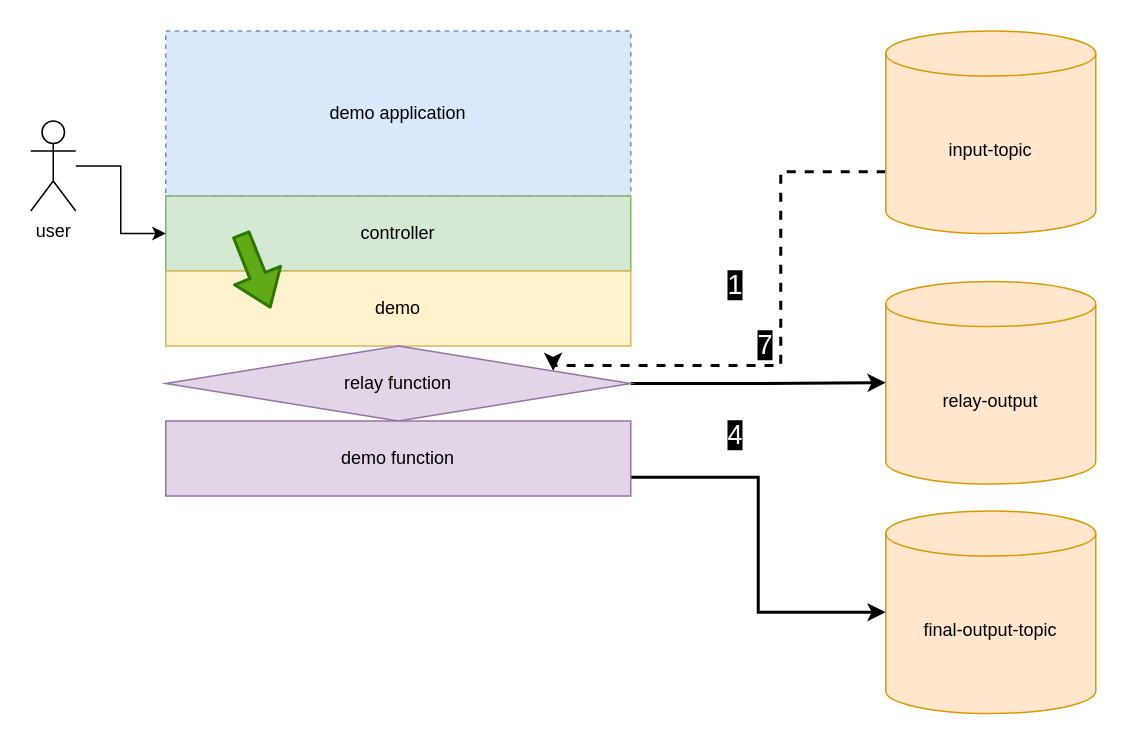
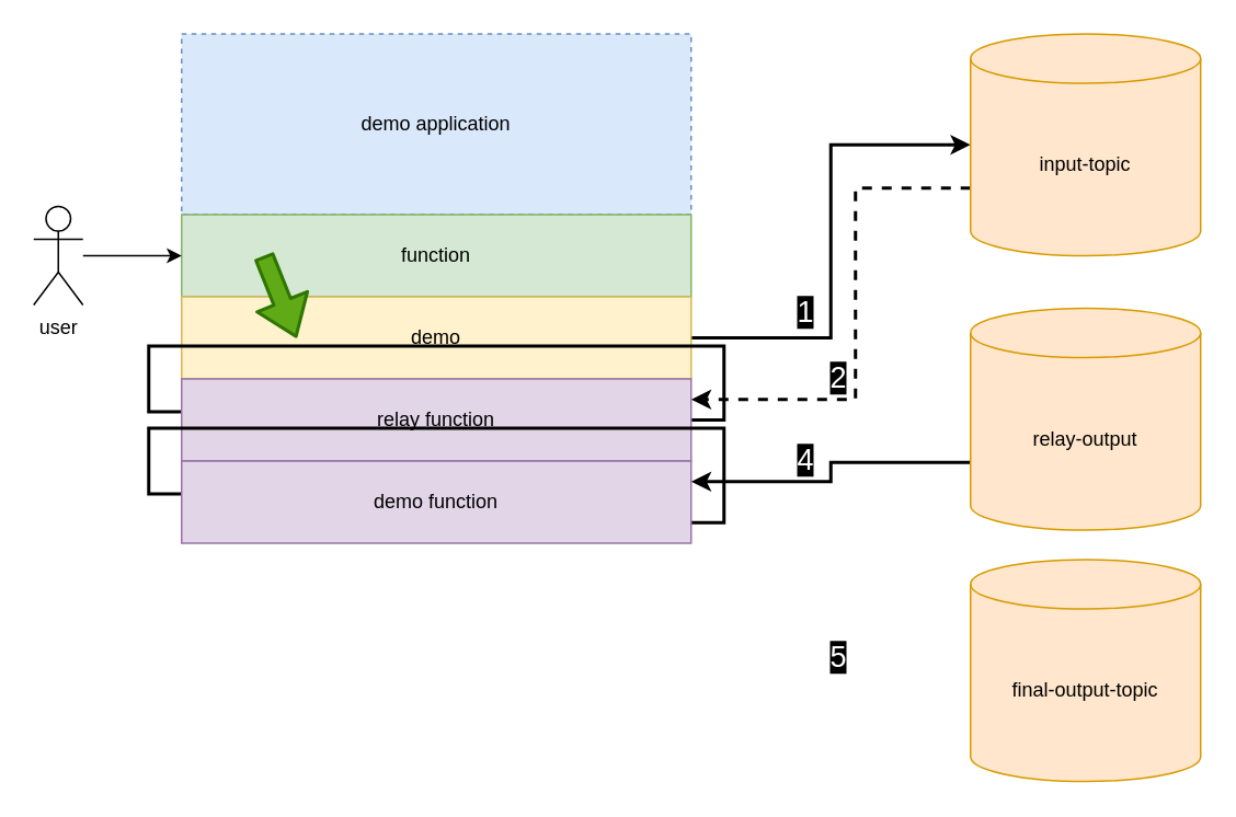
  <mxCell id="0" />
  <mxCell id="1" parent="0" />
  <mxCell id="2" value="demo application" style="rounded=0;whiteSpace=wrap;html=1;fillColor=#dae8fc;strokeColor=#6c8ebf;dashed=1;" vertex="1" parent="1"><mxGeometry x="110" y="20" width="310" height="110" as="geometry" /></mxCell>
- <mxCell id="3" value="controller" style="rounded=0;whiteSpace=wrap;html=1;fillColor=#d5e8d4;strokeColor=#82b366;" vertex="1" parent="1"><mxGeometry x="110" y="130" width="310" height="50" as="geometry" /></mxCell>
+ <mxCell id="3" value="function" style="rounded=0;whiteSpace=wrap;html=1;fillColor=#d5e8d4;strokeColor=#82b366;" vertex="1" parent="1"><mxGeometry x="110" y="130" width="310" height="50" as="geometry" /></mxCell>
+ <mxCell id="4" style="edgeStyle=orthogonalEdgeStyle;rounded=0;orthogonalLoop=1;jettySize=auto;html=1;exitX=1;exitY=0.5;exitDx=0;exitDy=0;entryX=0;entryY=0.5;entryDx=0;entryDy=0;entryPerimeter=0;strokeWidth=2;" edge="1" parent="1" source="5" target="9"><mxGeometry relative="1" as="geometry" /></mxCell>
  <mxCell id="5" value="demo" style="rounded=0;whiteSpace=wrap;html=1;fillColor=#fff2cc;strokeColor=#d6b656;" vertex="1" parent="1"><mxGeometry x="110" y="180" width="310" height="50" as="geometry" /></mxCell>
  <mxCell id="6" style="edgeStyle=orthogonalEdgeStyle;rounded=0;orthogonalLoop=1;jettySize=auto;html=1;entryX=0;entryY=0.5;entryDx=0;entryDy=0;" edge="1" parent="1" source="7" target="3"><mxGeometry relative="1" as="geometry" /></mxCell>
- <mxCell id="7" value="user" style="shape=umlActor;verticalLabelPosition=bottom;verticalAlign=top;html=1;outlineConnect=0;" vertex="1" parent="1"><mxGeometry x="20" y="80" width="30" height="60" as="geometry" /></mxCell>
+ <mxCell id="7" value="user" style="shape=umlActor;verticalLabelPosition=bottom;verticalAlign=top;html=1;outlineConnect=0;" vertex="1" parent="1"><mxGeometry x="20" y="125" width="30" height="60" as="geometry" /></mxCell>
  <mxCell id="8" style="edgeStyle=orthogonalEdgeStyle;rounded=0;orthogonalLoop=1;jettySize=auto;html=1;exitX=0;exitY=0;exitDx=0;exitDy=93.75;exitPerimeter=0;entryX=1;entryY=0.25;entryDx=0;entryDy=0;strokeWidth=2;dashed=1;" edge="1" parent="1" source="9" target="11"><mxGeometry relative="1" as="geometry"><Array as="points"><mxPoint x="520" y="114" /><mxPoint x="520" y="243" /></Array></mxGeometry></mxCell>
  <mxCell id="9" value="input-topic" style="shape=cylinder3;whiteSpace=wrap;html=1;boundedLbl=1;backgroundOutline=1;size=15;fillColor=#ffe6cc;strokeColor=#d79b00;" vertex="1" parent="1"><mxGeometry x="590" y="20" width="140" height="135" as="geometry" /></mxCell>
- <mxCell id="10" style="edgeStyle=orthogonalEdgeStyle;rounded=0;orthogonalLoop=1;jettySize=auto;html=1;exitX=1;exitY=0.5;exitDx=0;exitDy=0;entryX=0;entryY=0.5;entryDx=0;entryDy=0;entryPerimeter=0;strokeWidth=2;" edge="1" parent="1" source="11" target="13"><mxGeometry relative="1" as="geometry" /></mxCell>
- <mxCell id="11" value="relay function" style="rhombus;whiteSpace=wrap;html=1;fillColor=#e1d5e7;strokeColor=#9673a6;" vertex="1" parent="1"><mxGeometry x="110" y="230" width="310" height="50" as="geometry" /></mxCell>
+ <mxCell id="10" style="edgeStyle=orthogonalEdgeStyle;rounded=0;orthogonalLoop=1;jettySize=auto;html=1;exitX=1;exitY=0.5;exitDx=0;exitDy=0;strokeWidth=2;" edge="1" parent="1" source="11" target="5"><mxGeometry relative="1" as="geometry" /></mxCell>
+ <mxCell id="11" value="relay function" style="rounded=0;whiteSpace=wrap;html=1;fillColor=#e1d5e7;strokeColor=#9673a6;" vertex="1" parent="1"><mxGeometry x="110" y="230" width="310" height="50" as="geometry" /></mxCell>
+ <mxCell id="12" style="edgeStyle=orthogonalEdgeStyle;rounded=0;orthogonalLoop=1;jettySize=auto;html=1;exitX=0;exitY=0;exitDx=0;exitDy=93.75;exitPerimeter=0;entryX=1;entryY=0.25;entryDx=0;entryDy=0;strokeWidth=2;" edge="1" parent="1" source="13" target="15"><mxGeometry relative="1" as="geometry" /></mxCell>
  <mxCell id="13" value="relay-output" style="shape=cylinder3;whiteSpace=wrap;html=1;boundedLbl=1;backgroundOutline=1;size=15;fillColor=#ffe6cc;strokeColor=#d79b00;" vertex="1" parent="1"><mxGeometry x="590" y="187" width="140" height="135" as="geometry" /></mxCell>
- <mxCell id="14" style="edgeStyle=orthogonalEdgeStyle;rounded=0;orthogonalLoop=1;jettySize=auto;html=1;exitX=1;exitY=0.75;exitDx=0;exitDy=0;entryX=0;entryY=0.5;entryDx=0;entryDy=0;entryPerimeter=0;strokeWidth=2;" edge="1" parent="1" source="15" target="16"><mxGeometry relative="1" as="geometry" /></mxCell>
+ <mxCell id="14" style="edgeStyle=orthogonalEdgeStyle;rounded=0;orthogonalLoop=1;jettySize=auto;html=1;exitX=1;exitY=0.75;exitDx=0;exitDy=0;strokeWidth=2;" edge="1" parent="1" source="15" target="11"><mxGeometry relative="1" as="geometry" /></mxCell>
  <mxCell id="15" value="demo function" style="rounded=0;whiteSpace=wrap;html=1;fillColor=#e1d5e7;strokeColor=#9673a6;" vertex="1" parent="1"><mxGeometry x="110" y="280" width="310" height="50" as="geometry" /></mxCell>
  <mxCell id="16" value="final-output-topic" style="shape=cylinder3;whiteSpace=wrap;html=1;boundedLbl=1;backgroundOutline=1;size=15;fillColor=#ffe6cc;strokeColor=#d79b00;" vertex="1" parent="1"><mxGeometry x="590" y="340" width="140" height="135" as="geometry" /></mxCell>
  <mxCell id="17" value="&lt;span style=&quot;background-color: rgb(0, 0, 0); font-size: 18px;&quot;&gt;&lt;font color=&quot;#ffffff&quot; style=&quot;font-size: 18px;&quot;&gt;1&lt;/font&gt;&lt;/span&gt;" style="text;html=1;strokeColor=none;fillColor=none;align=center;verticalAlign=middle;whiteSpace=wrap;rounded=0;fontSize=18;" vertex="1" parent="1"><mxGeometry x="470" y="180" width="40" height="20" as="geometry" /></mxCell>
- <mxCell id="18" value="&lt;span style=&quot;background-color: rgb(0 , 0 , 0) ; font-size: 18px&quot;&gt;&lt;font color=&quot;#ffffff&quot; style=&quot;font-size: 18px&quot;&gt;7&lt;/font&gt;&lt;/span&gt;" style="text;html=1;strokeColor=none;fillColor=none;align=center;verticalAlign=middle;whiteSpace=wrap;rounded=0;fontSize=18;" vertex="1" parent="1"><mxGeometry x="490" y="220" width="40" height="20" as="geometry" /></mxCell>
- <mxCell id="19" value="&lt;span style=&quot;background-color: rgb(0 , 0 , 0) ; font-size: 18px&quot;&gt;&lt;font color=&quot;#ffffff&quot; style=&quot;font-size: 18px&quot;&gt;4&lt;/font&gt;&lt;/span&gt;" style="text;html=1;strokeColor=none;fillColor=none;align=center;verticalAlign=middle;whiteSpace=wrap;rounded=0;fontSize=18;" vertex="1" parent="1"><mxGeometry x="470" y="280" width="40" height="20" as="geometry" /></mxCell>
+ <mxCell id="18" value="&lt;span style=&quot;background-color: rgb(0 , 0 , 0) ; font-size: 18px&quot;&gt;&lt;font color=&quot;#ffffff&quot; style=&quot;font-size: 18px&quot;&gt;2&lt;/font&gt;&lt;/span&gt;" style="text;html=1;strokeColor=none;fillColor=none;align=center;verticalAlign=middle;whiteSpace=wrap;rounded=0;fontSize=18;" vertex="1" parent="1"><mxGeometry x="490" y="220" width="40" height="20" as="geometry" /></mxCell>
+ <mxCell id="19" value="&lt;span style=&quot;background-color: rgb(0 , 0 , 0) ; font-size: 18px&quot;&gt;&lt;font color=&quot;#ffffff&quot; style=&quot;font-size: 18px&quot;&gt;4&lt;/font&gt;&lt;/span&gt;" style="text;html=1;strokeColor=none;fillColor=none;align=center;verticalAlign=middle;whiteSpace=wrap;rounded=0;fontSize=18;" vertex="1" parent="1"><mxGeometry x="470" y="270" width="40" height="20" as="geometry" /></mxCell>
+ <mxCell id="20" value="&lt;span style=&quot;background-color: rgb(0 , 0 , 0) ; font-size: 18px&quot;&gt;&lt;font color=&quot;#ffffff&quot; style=&quot;font-size: 18px&quot;&gt;5&lt;/font&gt;&lt;/span&gt;" style="text;html=1;strokeColor=none;fillColor=none;align=center;verticalAlign=middle;whiteSpace=wrap;rounded=0;fontSize=18;" vertex="1" parent="1"><mxGeometry x="490" y="390" width="40" height="20" as="geometry" /></mxCell>
  <mxCell id="21" value="" style="shape=flexArrow;endArrow=classic;html=1;fontSize=18;strokeWidth=2;endWidth=20;endSize=6.88;fillColor=#60a917;strokeColor=#2D7600;" edge="1" parent="1"><mxGeometry width="50" height="50" relative="1" as="geometry"><mxPoint x="160" y="155" as="sourcePoint" /><mxPoint x="180" y="205" as="targetPoint" /></mxGeometry></mxCell>
